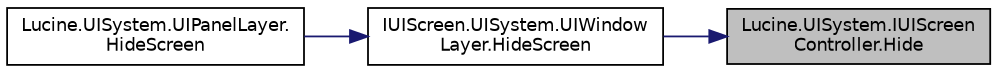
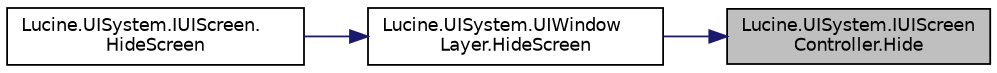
  digraph {
    rankdir=RL
    node [color=black fillcolor=white fontname=Helvetica fontsize=10 shape=record style=filled]
    edge [color=midnightblue dir=back fontname=Helvetica fontsize=10 labelfontname=Helvetica labelfontsize=10 style=solid]
    n1 [fillcolor=grey75 fontcolor=black height=0.2 label="Lucine.UISystem.IUIScreen\lController.Hide" width=0.4]
-   n2 [height=0.2 label="IUIScreen.UISystem.UIWindow\lLayer.HideScreen" width=0.4]
-   n3 [height=0.2 label="Lucine.UISystem.UIPanelLayer.\lHideScreen" width=0.4]
+   n2 [height=0.2 label="Lucine.UISystem.UIWindow\lLayer.HideScreen" width=0.4]
+   n3 [height=0.2 label="Lucine.UISystem.IUIScreen.\lHideScreen" width=0.4]
    n1 -> n2
    n2 -> n3
  }
